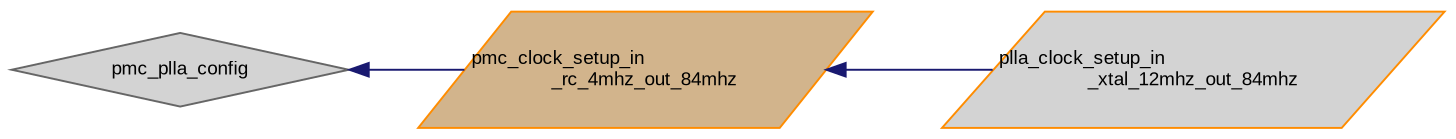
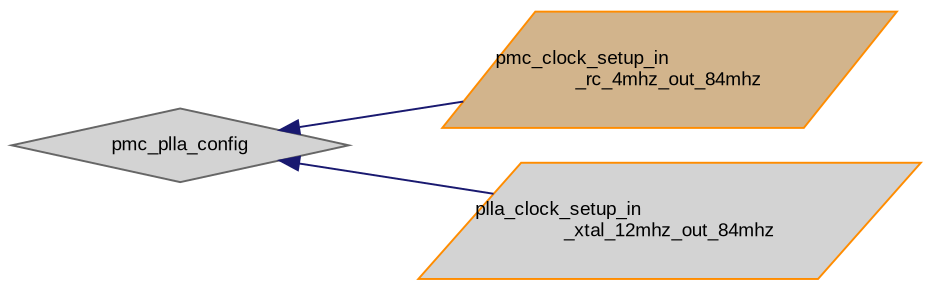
  digraph {
    fontname="Liberation Sans"
    rankdir=LR
    node [color=darkorange fillcolor=lightgrey fontname="Liberation Sans" fontsize=10 shape=parallelogram style=filled]
    edge [color=midnightblue dir=back fontname="Liberation Sans" fontsize=10 labelfontname=Helvetica labelfontsize=10 style=solid]
    n1 [color=gray40 fontcolor=black height=0.2 label=pmc_plla_config shape=diamond width=0.4]
    n2 [fillcolor=tan height=0.2 label="pmc_clock_setup_in\l_rc_4mhz_out_84mhz" width=0.4]
    n3 [height=0.2 label="plla_clock_setup_in\l_xtal_12mhz_out_84mhz" width=0.4]
    n1 -> n2
-   n2 -> n3
+   n1 -> n3
  }
